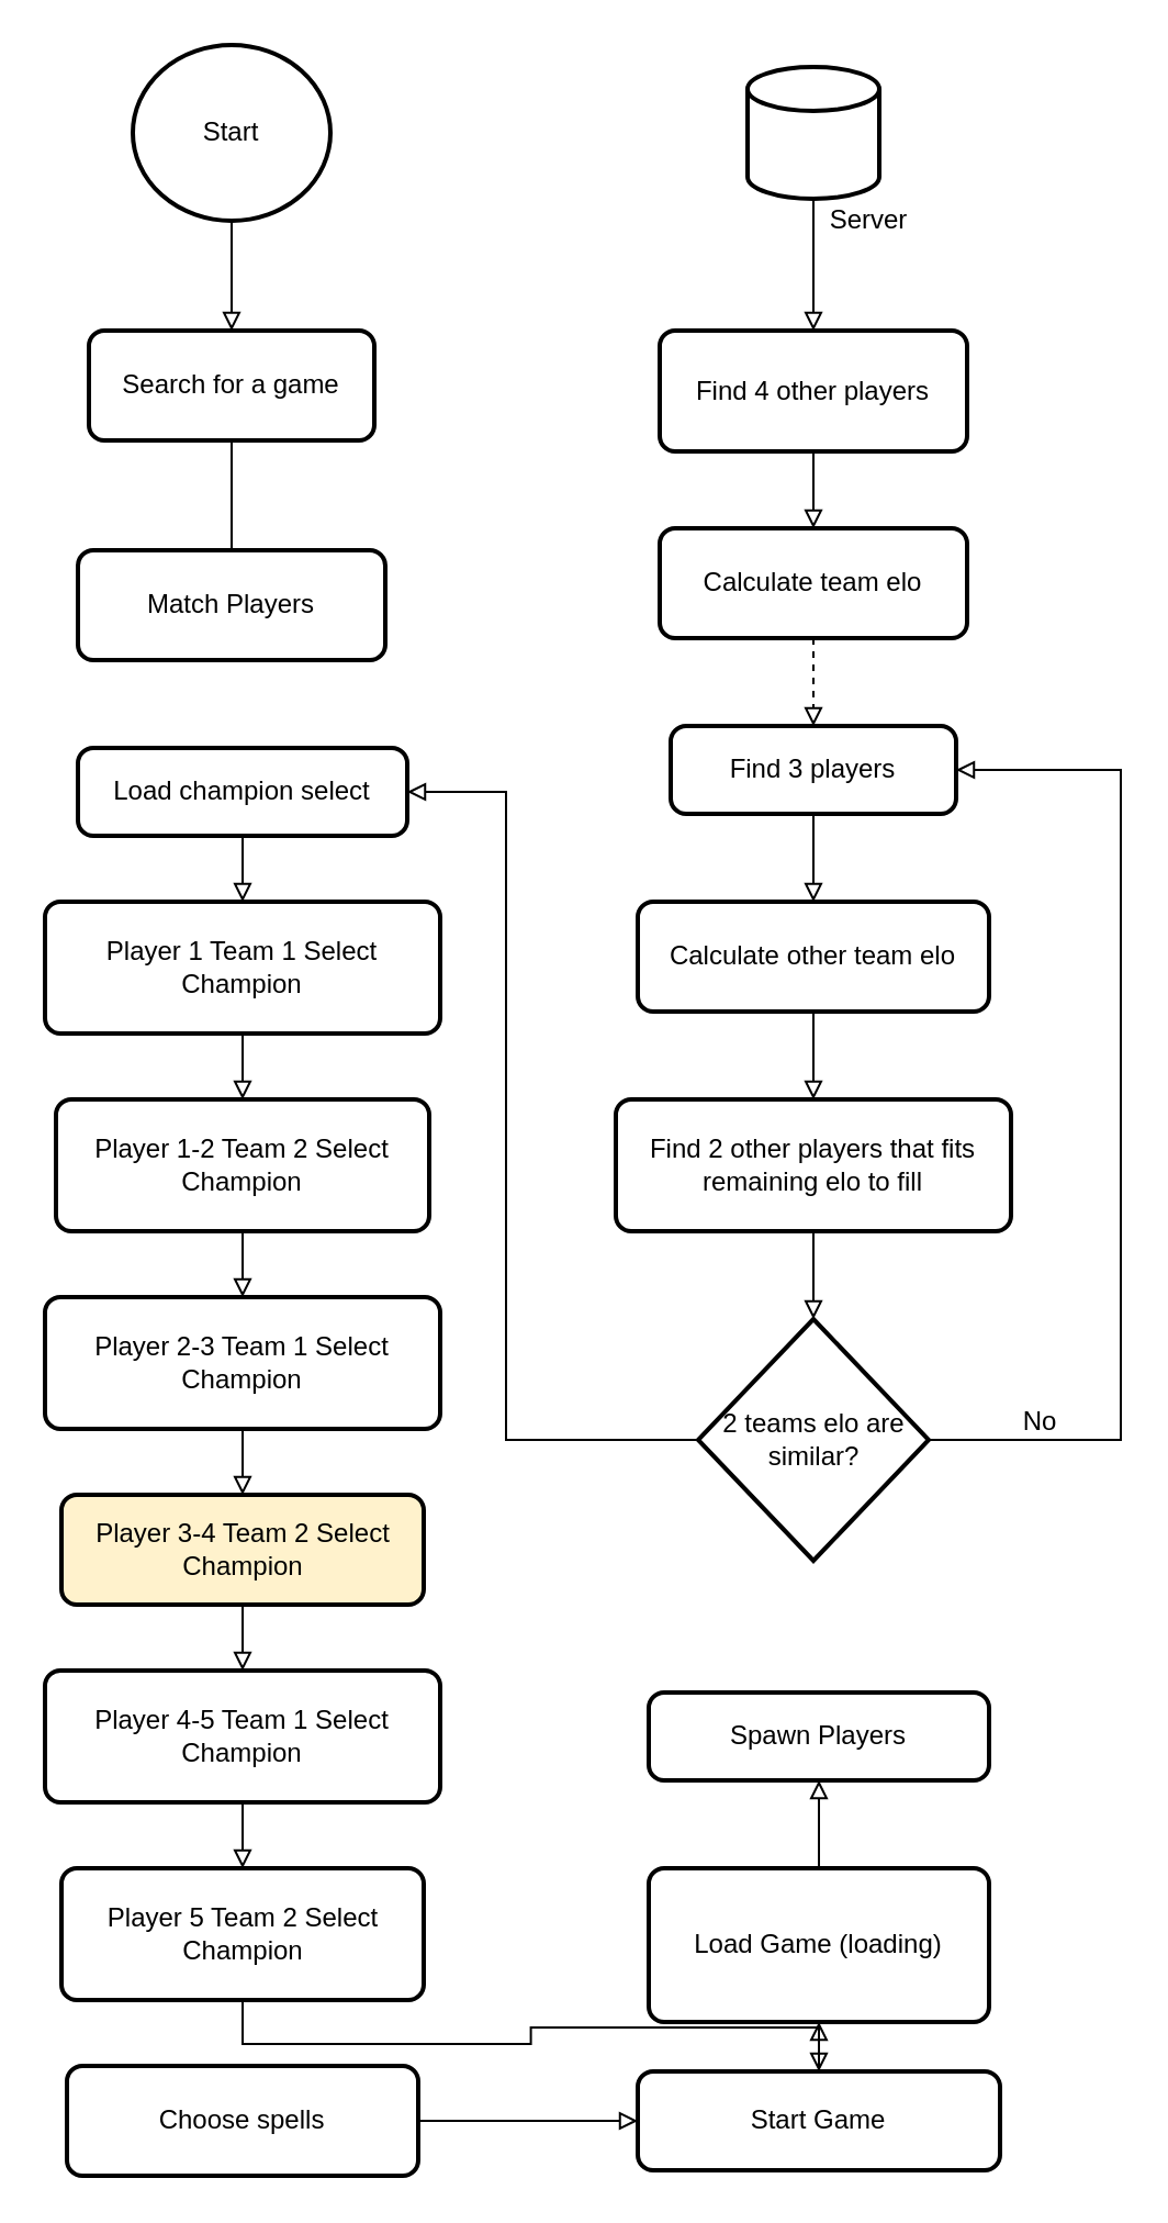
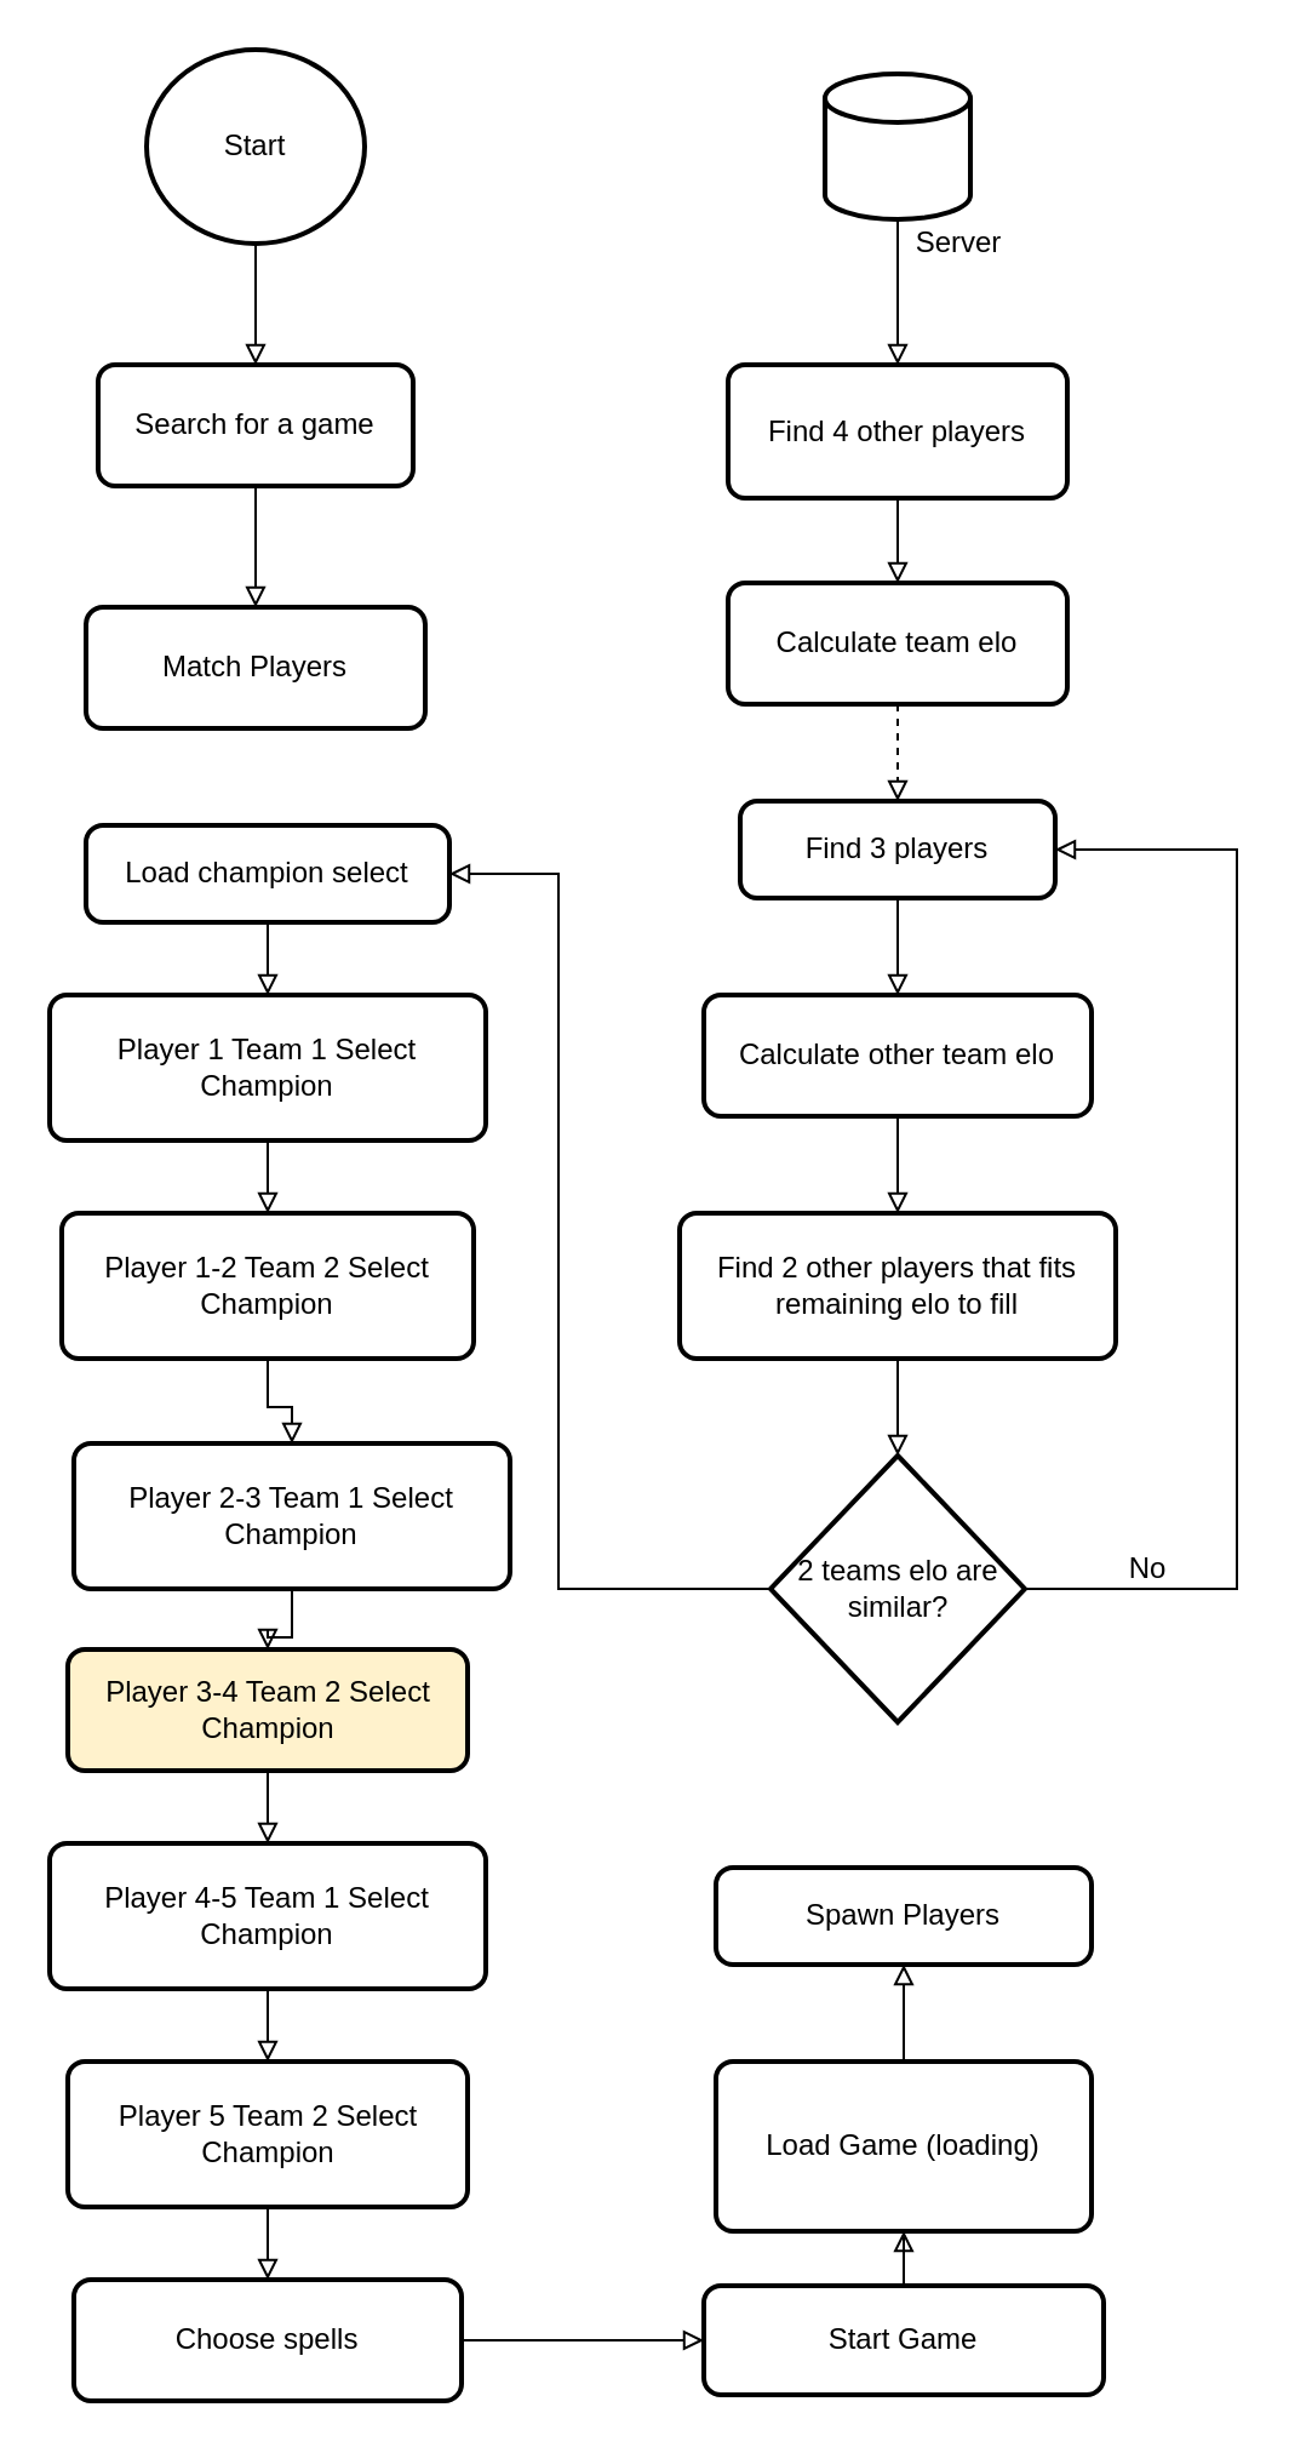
  <mxCell id="0" />
  <mxCell id="1" parent="0" />
  <mxCell id="2" style="edgeStyle=orthogonalEdgeStyle;rounded=0;orthogonalLoop=1;jettySize=auto;html=1;exitX=0.5;exitY=1;exitDx=0;exitDy=0;exitPerimeter=0;endArrow=block;endFill=0;" edge="1" parent="1" source="3" target="5"><mxGeometry relative="1" as="geometry" /></mxCell>
  <mxCell id="3" value="Start" style="strokeWidth=2;html=1;shape=mxgraph.flowchart.start_2;whiteSpace=wrap;" vertex="1" parent="1"><mxGeometry x="60" y="20" width="90" height="80" as="geometry" /></mxCell>
- <mxCell id="4" style="edgeStyle=orthogonalEdgeStyle;rounded=0;orthogonalLoop=1;jettySize=auto;html=1;exitX=0.5;exitY=1;exitDx=0;exitDy=0;endArrow=none;endFill=0;" edge="1" parent="1" source="5" target="6"><mxGeometry relative="1" as="geometry" /></mxCell>
+ <mxCell id="4" style="edgeStyle=orthogonalEdgeStyle;rounded=0;orthogonalLoop=1;jettySize=auto;html=1;exitX=0.5;exitY=1;exitDx=0;exitDy=0;endArrow=block;endFill=0;" edge="1" parent="1" source="5" target="6"><mxGeometry relative="1" as="geometry" /></mxCell>
  <mxCell id="5" value="Search for a game" style="rounded=1;whiteSpace=wrap;html=1;absoluteArcSize=1;arcSize=14;strokeWidth=2;" vertex="1" parent="1"><mxGeometry x="40" y="150" width="130" height="50" as="geometry" /></mxCell>
  <mxCell id="6" value="Match Players" style="rounded=1;whiteSpace=wrap;html=1;absoluteArcSize=1;arcSize=14;strokeWidth=2;" vertex="1" parent="1"><mxGeometry x="35" y="250" width="140" height="50" as="geometry" /></mxCell>
  <mxCell id="7" style="edgeStyle=orthogonalEdgeStyle;rounded=0;orthogonalLoop=1;jettySize=auto;html=1;exitX=0.5;exitY=1;exitDx=0;exitDy=0;exitPerimeter=0;endArrow=block;endFill=0;" edge="1" parent="1" source="8" target="11"><mxGeometry relative="1" as="geometry" /></mxCell>
  <mxCell id="8" value="" style="strokeWidth=2;html=1;shape=mxgraph.flowchart.database;whiteSpace=wrap;" vertex="1" parent="1"><mxGeometry x="340" y="30" width="60" height="60" as="geometry" /></mxCell>
  <mxCell id="9" value="Server" style="text;html=1;align=center;verticalAlign=middle;resizable=0;points=[];autosize=1;" vertex="1" parent="1"><mxGeometry x="370" y="90" width="50" height="20" as="geometry" /></mxCell>
  <mxCell id="10" style="edgeStyle=orthogonalEdgeStyle;rounded=0;orthogonalLoop=1;jettySize=auto;html=1;exitX=0.5;exitY=1;exitDx=0;exitDy=0;endArrow=block;endFill=0;" edge="1" parent="1" source="11" target="13"><mxGeometry relative="1" as="geometry" /></mxCell>
  <mxCell id="11" value="Find 4 other players" style="rounded=1;whiteSpace=wrap;html=1;absoluteArcSize=1;arcSize=14;strokeWidth=2;" vertex="1" parent="1"><mxGeometry x="300" y="150" width="140" height="55" as="geometry" /></mxCell>
  <mxCell id="12" style="edgeStyle=orthogonalEdgeStyle;rounded=0;orthogonalLoop=1;jettySize=auto;html=1;exitX=0.5;exitY=1;exitDx=0;exitDy=0;endArrow=block;endFill=0;dashed=1;" edge="1" parent="1" source="13" target="15"><mxGeometry relative="1" as="geometry" /></mxCell>
  <mxCell id="13" value="Calculate team elo" style="rounded=1;whiteSpace=wrap;html=1;absoluteArcSize=1;arcSize=14;strokeWidth=2;" vertex="1" parent="1"><mxGeometry x="300" y="240" width="140" height="50" as="geometry" /></mxCell>
  <mxCell id="14" style="edgeStyle=orthogonalEdgeStyle;rounded=0;orthogonalLoop=1;jettySize=auto;html=1;exitX=0.5;exitY=1;exitDx=0;exitDy=0;endArrow=block;endFill=0;" edge="1" parent="1" source="15" target="17"><mxGeometry relative="1" as="geometry" /></mxCell>
  <mxCell id="15" value="Find 3 players" style="rounded=1;whiteSpace=wrap;html=1;absoluteArcSize=1;arcSize=14;strokeWidth=2;" vertex="1" parent="1"><mxGeometry x="305" y="330" width="130" height="40" as="geometry" /></mxCell>
  <mxCell id="16" style="edgeStyle=orthogonalEdgeStyle;rounded=0;orthogonalLoop=1;jettySize=auto;html=1;exitX=0.5;exitY=1;exitDx=0;exitDy=0;endArrow=block;endFill=0;" edge="1" parent="1" source="17" target="19"><mxGeometry relative="1" as="geometry" /></mxCell>
  <mxCell id="17" value="Calculate other team elo" style="rounded=1;whiteSpace=wrap;html=1;absoluteArcSize=1;arcSize=14;strokeWidth=2;" vertex="1" parent="1"><mxGeometry x="290" y="410" width="160" height="50" as="geometry" /></mxCell>
  <mxCell id="18" style="edgeStyle=orthogonalEdgeStyle;rounded=0;orthogonalLoop=1;jettySize=auto;html=1;exitX=0.5;exitY=1;exitDx=0;exitDy=0;endArrow=block;endFill=0;" edge="1" parent="1" source="19" target="22"><mxGeometry relative="1" as="geometry" /></mxCell>
  <mxCell id="19" value="Find 2 other players that fits remaining elo to fill" style="rounded=1;whiteSpace=wrap;html=1;absoluteArcSize=1;arcSize=14;strokeWidth=2;" vertex="1" parent="1"><mxGeometry x="280" y="500" width="180" height="60" as="geometry" /></mxCell>
  <mxCell id="20" style="edgeStyle=orthogonalEdgeStyle;rounded=0;orthogonalLoop=1;jettySize=auto;html=1;exitX=0;exitY=0.5;exitDx=0;exitDy=0;exitPerimeter=0;endArrow=block;endFill=0;" edge="1" parent="1" source="22" target="25"><mxGeometry relative="1" as="geometry"><mxPoint x="150" y="380" as="targetPoint" /><Array as="points"><mxPoint x="230" y="655" /><mxPoint x="230" y="360" /></Array></mxGeometry></mxCell>
  <mxCell id="21" style="edgeStyle=orthogonalEdgeStyle;rounded=0;orthogonalLoop=1;jettySize=auto;html=1;exitX=1;exitY=0.5;exitDx=0;exitDy=0;exitPerimeter=0;endArrow=block;endFill=0;" edge="1" parent="1" source="22" target="15"><mxGeometry relative="1" as="geometry"><mxPoint x="480" y="655" as="targetPoint" /><Array as="points"><mxPoint x="510" y="655" /><mxPoint x="510" y="350" /></Array></mxGeometry></mxCell>
  <mxCell id="22" value="2 teams elo are similar?" style="strokeWidth=2;html=1;shape=mxgraph.flowchart.decision;whiteSpace=wrap;" vertex="1" parent="1"><mxGeometry x="317.5" y="600" width="105" height="110" as="geometry" /></mxCell>
  <mxCell id="23" value="No" style="text;html=1;align=center;verticalAlign=middle;resizable=0;points=[];autosize=1;" vertex="1" parent="1"><mxGeometry x="457.5" y="637" width="30" height="20" as="geometry" /></mxCell>
  <mxCell id="24" style="edgeStyle=orthogonalEdgeStyle;rounded=0;orthogonalLoop=1;jettySize=auto;html=1;exitX=0.5;exitY=1;exitDx=0;exitDy=0;endArrow=block;endFill=0;" edge="1" parent="1" source="25" target="27"><mxGeometry relative="1" as="geometry" /></mxCell>
  <mxCell id="25" value="Load champion select" style="rounded=1;whiteSpace=wrap;html=1;absoluteArcSize=1;arcSize=14;strokeWidth=2;" vertex="1" parent="1"><mxGeometry x="35" y="340" width="150" height="40" as="geometry" /></mxCell>
  <mxCell id="26" style="edgeStyle=orthogonalEdgeStyle;rounded=0;orthogonalLoop=1;jettySize=auto;html=1;exitX=0.5;exitY=1;exitDx=0;exitDy=0;endArrow=block;endFill=0;" edge="1" parent="1" source="27" target="29"><mxGeometry relative="1" as="geometry" /></mxCell>
  <mxCell id="27" value="Player 1 Team 1 Select Champion" style="rounded=1;whiteSpace=wrap;html=1;absoluteArcSize=1;arcSize=14;strokeWidth=2;" vertex="1" parent="1"><mxGeometry x="20" y="410" width="180" height="60" as="geometry" /></mxCell>
  <mxCell id="28" style="edgeStyle=orthogonalEdgeStyle;rounded=0;orthogonalLoop=1;jettySize=auto;html=1;exitX=0.5;exitY=1;exitDx=0;exitDy=0;endArrow=block;endFill=0;" edge="1" parent="1" source="29" target="31"><mxGeometry relative="1" as="geometry" /></mxCell>
  <mxCell id="29" value="Player 1-2 Team 2 Select Champion" style="rounded=1;whiteSpace=wrap;html=1;absoluteArcSize=1;arcSize=14;strokeWidth=2;" vertex="1" parent="1"><mxGeometry x="25" y="500" width="170" height="60" as="geometry" /></mxCell>
  <mxCell id="30" style="edgeStyle=orthogonalEdgeStyle;rounded=0;orthogonalLoop=1;jettySize=auto;html=1;exitX=0.5;exitY=1;exitDx=0;exitDy=0;endArrow=block;endFill=0;" edge="1" parent="1" source="31" target="33"><mxGeometry relative="1" as="geometry" /></mxCell>
- <mxCell id="31" value="Player 2-3 Team 1 Select Champion" style="rounded=1;whiteSpace=wrap;html=1;absoluteArcSize=1;arcSize=14;strokeWidth=2;" vertex="1" parent="1"><mxGeometry x="20" y="590" width="180" height="60" as="geometry" /></mxCell>
+ <mxCell id="31" value="Player 2-3 Team 1 Select Champion" style="rounded=1;whiteSpace=wrap;html=1;absoluteArcSize=1;arcSize=14;strokeWidth=2;" vertex="1" parent="1"><mxGeometry x="30" y="595" width="180" height="60" as="geometry" /></mxCell>
  <mxCell id="32" style="edgeStyle=orthogonalEdgeStyle;rounded=0;orthogonalLoop=1;jettySize=auto;html=1;exitX=0.5;exitY=1;exitDx=0;exitDy=0;endArrow=block;endFill=0;" edge="1" parent="1" source="33" target="35"><mxGeometry relative="1" as="geometry" /></mxCell>
  <mxCell id="33" value="Player 3-4 Team 2 Select Champion" style="rounded=1;whiteSpace=wrap;html=1;absoluteArcSize=1;arcSize=14;strokeWidth=2;fillColor=#fff2cc;" vertex="1" parent="1"><mxGeometry x="27.5" y="680" width="165" height="50" as="geometry" /></mxCell>
  <mxCell id="34" style="edgeStyle=orthogonalEdgeStyle;rounded=0;orthogonalLoop=1;jettySize=auto;html=1;exitX=0.5;exitY=1;exitDx=0;exitDy=0;endArrow=block;endFill=0;" edge="1" parent="1" source="35" target="37"><mxGeometry relative="1" as="geometry" /></mxCell>
  <mxCell id="35" value="Player 4-5 Team 1 Select Champion" style="rounded=1;whiteSpace=wrap;html=1;absoluteArcSize=1;arcSize=14;strokeWidth=2;" vertex="1" parent="1"><mxGeometry x="20" y="760" width="180" height="60" as="geometry" /></mxCell>
- <mxCell id="36" style="edgeStyle=orthogonalEdgeStyle;rounded=0;orthogonalLoop=1;jettySize=auto;html=1;exitX=0.5;exitY=1;exitDx=0;exitDy=0;endArrow=block;endFill=0;" edge="1" parent="1" source="37" target="41"><mxGeometry relative="1" as="geometry" /></mxCell>
+ <mxCell id="36" style="edgeStyle=orthogonalEdgeStyle;rounded=0;orthogonalLoop=1;jettySize=auto;html=1;exitX=0.5;exitY=1;exitDx=0;exitDy=0;endArrow=block;endFill=0;" edge="1" parent="1" source="37" target="39"><mxGeometry relative="1" as="geometry" /></mxCell>
  <mxCell id="37" value="Player 5 Team 2 Select Champion" style="rounded=1;whiteSpace=wrap;html=1;absoluteArcSize=1;arcSize=14;strokeWidth=2;" vertex="1" parent="1"><mxGeometry x="27.5" y="850" width="165" height="60" as="geometry" /></mxCell>
  <mxCell id="38" style="edgeStyle=orthogonalEdgeStyle;rounded=0;orthogonalLoop=1;jettySize=auto;html=1;exitX=1;exitY=0.5;exitDx=0;exitDy=0;endArrow=block;endFill=0;" edge="1" parent="1" source="39" target="41"><mxGeometry relative="1" as="geometry" /></mxCell>
  <mxCell id="39" value="Choose spells" style="rounded=1;whiteSpace=wrap;html=1;absoluteArcSize=1;arcSize=14;strokeWidth=2;" vertex="1" parent="1"><mxGeometry x="30" y="940" width="160" height="50" as="geometry" /></mxCell>
  <mxCell id="40" style="edgeStyle=orthogonalEdgeStyle;rounded=0;orthogonalLoop=1;jettySize=auto;html=1;exitX=0.5;exitY=0;exitDx=0;exitDy=0;endArrow=block;endFill=0;" edge="1" parent="1" source="41" target="43"><mxGeometry relative="1" as="geometry" /></mxCell>
  <mxCell id="41" value="Start Game" style="rounded=1;whiteSpace=wrap;html=1;absoluteArcSize=1;arcSize=14;strokeWidth=2;" vertex="1" parent="1"><mxGeometry x="290" y="942.5" width="165" height="45" as="geometry" /></mxCell>
  <mxCell id="42" style="edgeStyle=orthogonalEdgeStyle;rounded=0;orthogonalLoop=1;jettySize=auto;html=1;exitX=0.5;exitY=0;exitDx=0;exitDy=0;endArrow=block;endFill=0;" edge="1" parent="1" source="43" target="44"><mxGeometry relative="1" as="geometry" /></mxCell>
  <mxCell id="43" value="Load Game (loading)" style="rounded=1;whiteSpace=wrap;html=1;absoluteArcSize=1;arcSize=14;strokeWidth=2;" vertex="1" parent="1"><mxGeometry x="295" y="850" width="155" height="70" as="geometry" /></mxCell>
  <mxCell id="44" value="Spawn Players" style="rounded=1;whiteSpace=wrap;html=1;absoluteArcSize=1;arcSize=14;strokeWidth=2;" vertex="1" parent="1"><mxGeometry x="295" y="770" width="155" height="40" as="geometry" /></mxCell>
